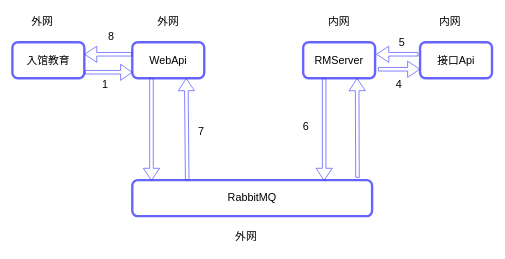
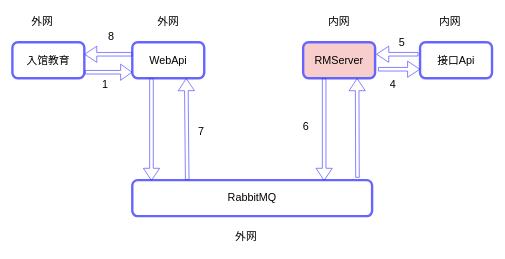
  <mxCell id="0" />
  <mxCell id="1" parent="0" />
  <mxCell id="2" value="入馆教育" style="rounded=1;whiteSpace=wrap;html=1;strokeWidth=4;strokeColor=#6666FF;fontSize=18;" vertex="1" parent="1"><mxGeometry x="20" y="70" width="120" height="60" as="geometry" /></mxCell>
  <mxCell id="3" value="WebApi" style="rounded=1;whiteSpace=wrap;html=1;strokeWidth=4;strokeColor=#6666FF;fontSize=18;" vertex="1" parent="1"><mxGeometry x="220" y="70" width="120" height="60" as="geometry" /></mxCell>
- <mxCell id="4" value="RMServer" style="rounded=1;whiteSpace=wrap;html=1;strokeWidth=4;strokeColor=#6666FF;fontSize=18;" vertex="1" parent="1"><mxGeometry x="505" y="70" width="120" height="60" as="geometry" /></mxCell>
+ <mxCell id="4" value="RMServer" style="rounded=1;whiteSpace=wrap;html=1;strokeWidth=4;strokeColor=#6666FF;fontSize=18;fillColor=#f8cecc;" vertex="1" parent="1"><mxGeometry x="505" y="70" width="120" height="60" as="geometry" /></mxCell>
  <mxCell id="5" value="RabbitMQ" style="rounded=1;whiteSpace=wrap;html=1;strokeWidth=4;strokeColor=#6666FF;fontSize=18;" vertex="1" parent="1"><mxGeometry x="220" y="300" width="400" height="60" as="geometry" /></mxCell>
  <mxCell id="6" value="接口Api" style="rounded=1;whiteSpace=wrap;html=1;strokeWidth=4;strokeColor=#6666FF;fontSize=18;" vertex="1" parent="1"><mxGeometry x="700" y="70" width="120" height="60" as="geometry" /></mxCell>
  <mxCell id="7" value="外网" style="text;html=1;strokeColor=none;fillColor=none;align=center;verticalAlign=middle;whiteSpace=wrap;rounded=0;fontSize=18;" vertex="1" parent="1"><mxGeometry x="380" y="380" width="60" height="30" as="geometry" /></mxCell>
  <mxCell id="8" value="外网" style="text;html=1;strokeColor=none;fillColor=none;align=center;verticalAlign=middle;whiteSpace=wrap;rounded=0;fontSize=18;" vertex="1" parent="1"><mxGeometry x="250" y="20" width="60" height="30" as="geometry" /></mxCell>
  <mxCell id="9" value="外网" style="text;html=1;strokeColor=none;fillColor=none;align=center;verticalAlign=middle;whiteSpace=wrap;rounded=0;fontSize=18;" vertex="1" parent="1"><mxGeometry x="40" y="20" width="60" height="30" as="geometry" /></mxCell>
  <mxCell id="10" value="内网" style="text;html=1;strokeColor=none;fillColor=none;align=center;verticalAlign=middle;whiteSpace=wrap;rounded=0;fontSize=18;" vertex="1" parent="1"><mxGeometry x="535" y="20" width="60" height="30" as="geometry" /></mxCell>
  <mxCell id="11" value="内网" style="text;html=1;strokeColor=none;fillColor=none;align=center;verticalAlign=middle;whiteSpace=wrap;rounded=0;fontSize=18;" vertex="1" parent="1"><mxGeometry x="720" y="20" width="60" height="30" as="geometry" /></mxCell>
  <mxCell id="12" value="" style="shape=flexArrow;endArrow=block;html=1;rounded=0;fontSize=18;entryX=0;entryY=0.5;entryDx=0;entryDy=0;endSize=6;shadow=0;width=6;strokeColor=#3333FF;" edge="1" parent="1"><mxGeometry width="50" height="50" relative="1" as="geometry"><mxPoint x="141" y="120" as="sourcePoint" /><mxPoint x="220" y="120" as="targetPoint" /></mxGeometry></mxCell>
  <mxCell id="13" value="" style="shape=flexArrow;endArrow=block;html=1;rounded=0;fontSize=18;endSize=6.43;shadow=0;width=6;strokeColor=#3333FF;exitX=0.25;exitY=1;exitDx=0;exitDy=0;" edge="1" parent="1"><mxGeometry width="50" height="50" relative="1" as="geometry"><mxPoint x="252" y="130" as="sourcePoint" /><mxPoint x="252" y="301" as="targetPoint" /></mxGeometry></mxCell>
  <mxCell id="14" value="" style="shape=flexArrow;endArrow=block;html=1;rounded=0;fontSize=18;endSize=6.43;shadow=0;width=6;strokeColor=#3333FF;exitX=0;exitY=0.333;exitDx=0;exitDy=0;exitPerimeter=0;" edge="1" parent="1"><mxGeometry width="50" height="50" relative="1" as="geometry"><mxPoint x="697" y="89.98" as="sourcePoint" /><mxPoint x="627" y="90" as="targetPoint" /></mxGeometry></mxCell>
  <mxCell id="15" value="" style="shape=flexArrow;endArrow=block;html=1;rounded=0;fontSize=18;endSize=6.43;shadow=0;width=6;strokeColor=#3333FF;entryX=0;entryY=0.75;entryDx=0;entryDy=0;" edge="1" parent="1" target="6"><mxGeometry width="50" height="50" relative="1" as="geometry"><mxPoint x="630" y="115" as="sourcePoint" /><mxPoint x="630" y="281" as="targetPoint" /></mxGeometry></mxCell>
  <mxCell id="16" value="" style="shape=flexArrow;endArrow=block;html=1;rounded=0;fontSize=18;endSize=6.43;shadow=0;width=6;strokeColor=#3333FF;exitX=0.229;exitY=-0.003;exitDx=0;exitDy=0;entryX=0.75;entryY=1;entryDx=0;entryDy=0;exitPerimeter=0;" edge="1" parent="1" source="5" target="3"><mxGeometry width="50" height="50" relative="1" as="geometry"><mxPoint x="370" y="140" as="sourcePoint" /><mxPoint x="370" y="311" as="targetPoint" /></mxGeometry></mxCell>
  <mxCell id="17" value="" style="shape=flexArrow;endArrow=block;html=1;rounded=0;fontSize=18;endSize=6.43;shadow=0;width=6;strokeColor=#3333FF;entryX=0.75;entryY=1;entryDx=0;entryDy=0;exitX=0.939;exitY=-0.07;exitDx=0;exitDy=0;exitPerimeter=0;" edge="1" parent="1" source="5" target="4"><mxGeometry width="50" height="50" relative="1" as="geometry"><mxPoint x="595" y="290" as="sourcePoint" /><mxPoint x="720" y="210" as="targetPoint" /></mxGeometry></mxCell>
  <mxCell id="18" value="" style="shape=flexArrow;endArrow=block;html=1;rounded=0;fontSize=18;endSize=6.43;shadow=0;width=6;strokeColor=#3333FF;exitX=0.25;exitY=1;exitDx=0;exitDy=0;" edge="1" parent="1"><mxGeometry width="50" height="50" relative="1" as="geometry"><mxPoint x="540" y="130" as="sourcePoint" /><mxPoint x="540" y="301" as="targetPoint" /></mxGeometry></mxCell>
  <mxCell id="19" value="" style="shape=flexArrow;endArrow=block;html=1;rounded=0;fontSize=18;endSize=6.43;shadow=0;width=6;strokeColor=#3333FF;" edge="1" parent="1"><mxGeometry width="50" height="50" relative="1" as="geometry"><mxPoint x="220" y="90" as="sourcePoint" /><mxPoint x="140" y="90.02" as="targetPoint" /></mxGeometry></mxCell>
  <mxCell id="20" value="1" style="text;html=1;strokeColor=none;fillColor=none;align=center;verticalAlign=middle;whiteSpace=wrap;rounded=0;fontSize=18;" vertex="1" parent="1"><mxGeometry x="150" y="130" width="50" height="20" as="geometry" /></mxCell>
- <mxCell id="21" value="4" style="text;html=1;strokeColor=none;fillColor=none;align=center;verticalAlign=middle;whiteSpace=wrap;rounded=0;fontSize=18;" vertex="1" parent="1"><mxGeometry x="640" y="130" width="50" height="20" as="geometry" /></mxCell>
+ <mxCell id="21" value="4" style="text;html=1;strokeColor=none;fillColor=none;align=center;verticalAlign=middle;whiteSpace=wrap;rounded=0;fontSize=18;" vertex="1" parent="1"><mxGeometry x="630" y="130" width="50" height="20" as="geometry" /></mxCell>
  <mxCell id="22" value="5" style="text;html=1;strokeColor=none;fillColor=none;align=center;verticalAlign=middle;whiteSpace=wrap;rounded=0;fontSize=18;" vertex="1" parent="1"><mxGeometry x="645" y="60" width="50" height="20" as="geometry" /></mxCell>
  <mxCell id="23" value="6" style="text;html=1;strokeColor=none;fillColor=none;align=center;verticalAlign=middle;whiteSpace=wrap;rounded=0;fontSize=18;" vertex="1" parent="1"><mxGeometry x="485" y="200" width="50" height="20" as="geometry" /></mxCell>
  <mxCell id="24" value="7" style="text;html=1;strokeColor=none;fillColor=none;align=center;verticalAlign=middle;whiteSpace=wrap;rounded=0;fontSize=18;" vertex="1" parent="1"><mxGeometry x="310" y="210" width="50" height="20" as="geometry" /></mxCell>
  <mxCell id="25" value="8" style="text;html=1;strokeColor=none;fillColor=none;align=center;verticalAlign=middle;whiteSpace=wrap;rounded=0;fontSize=18;" vertex="1" parent="1"><mxGeometry x="160" y="50" width="50" height="20" as="geometry" /></mxCell>
